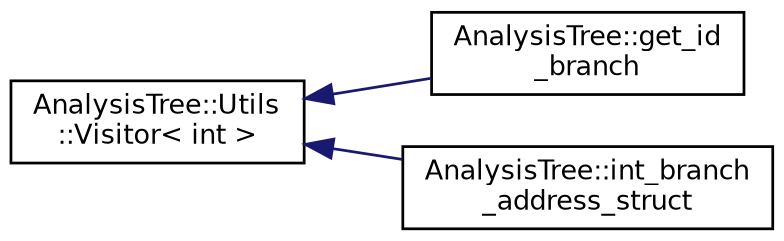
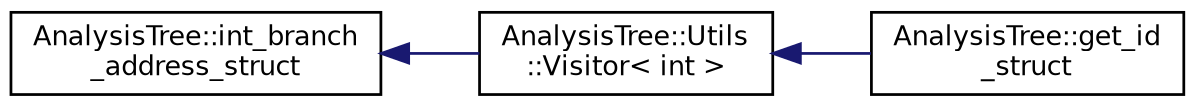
  digraph {
    rankdir=LR
    node [color=black fillcolor=white fontname=Helvetica fontsize=10 shape=record style=filled]
    edge [color=midnightblue dir=back fontname=Helvetica fontsize=10 labelfontname=Helvetica labelfontsize=10 style=solid]
    n1 [height=0.2 label="AnalysisTree::Utils\l::Visitor\< int \>" width=0.4]
-   n2 [height=0.2 label="AnalysisTree::get_id\l_branch" width=0.4]
+   n2 [height=0.2 label="AnalysisTree::get_id\l_struct" width=0.4]
    n3 [height=0.2 label="AnalysisTree::int_branch\l_address_struct" width=0.4]
    n1 -> n2
-   n1 -> n3
+   n3 -> n1
  }
